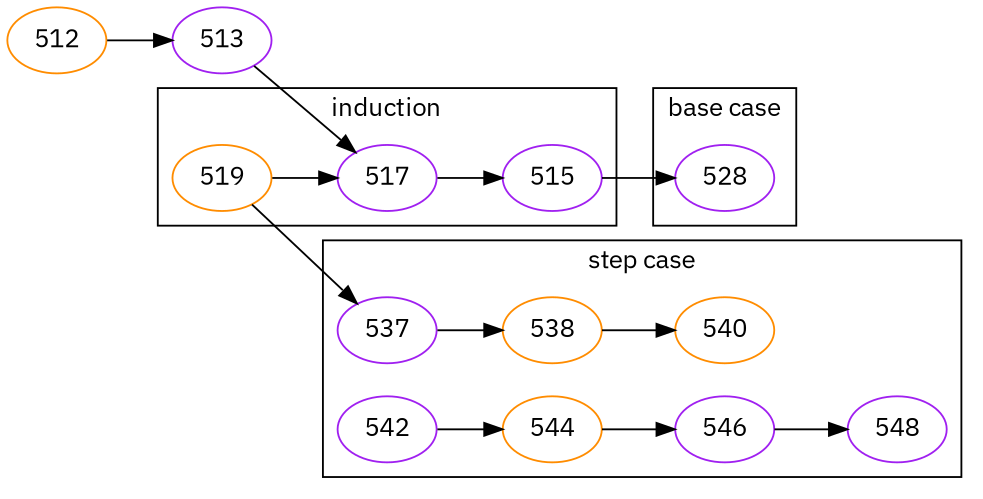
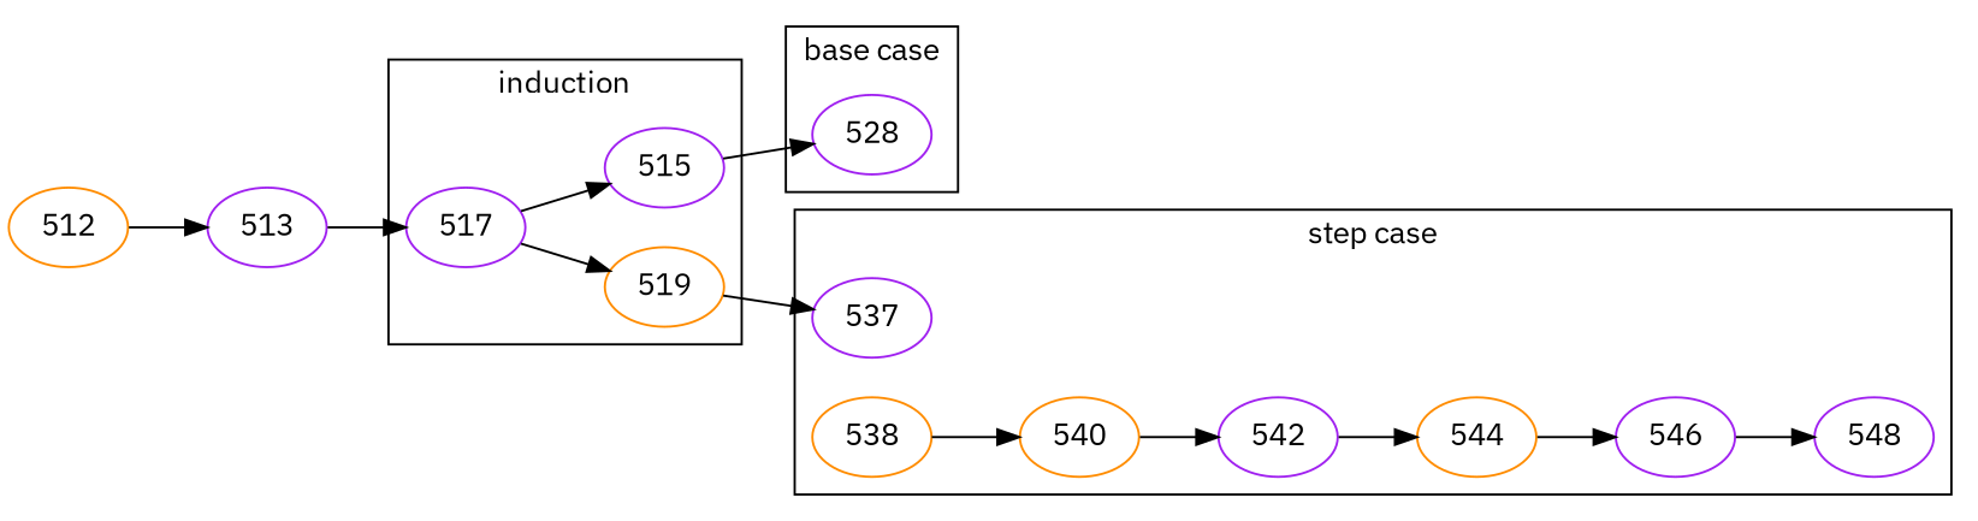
  digraph {
    fontname="IBM Plex Sans"
    rankdir=LR
    node [color=purple fontname="IBM Plex Sans"]
    edge [fontname="IBM Plex Sans"]
    517
    n2 [label=515]
    519 [color=darkorange]
    528
    537
    538 [color=darkorange]
    540 [color=darkorange]
    542
    544 [color=darkorange]
    546
    548
    512 [color=darkorange]
    513
    subgraph cluster_1 {
      label=induction
      517
      n2
      519
    }
    subgraph cluster_2 {
      label="base case"
      528
    }
    subgraph cluster_3 {
      label="step case"
      537
      538
      540
      542
      544
      546
      548
    }
    517 -> n2
-   519 -> 517
+   517 -> 519
    n2 -> 528
    519 -> 537
-   537 -> 538
    538 -> 540
+   540 -> 542
    542 -> 544
    544 -> 546
    546 -> 548
    512 -> 513
    513 -> 517
  }
